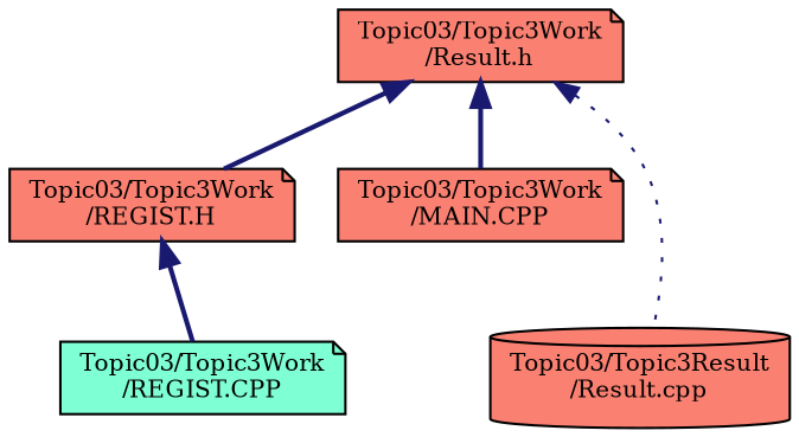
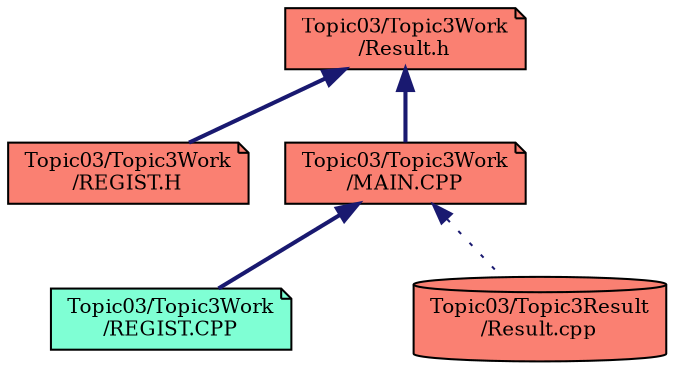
  digraph {
    fontname="DejaVu Serif"
    node [color=black fillcolor=salmon fontname="DejaVu Serif" fontsize=10 shape=note style=filled]
    edge [color=midnightblue dir=back fontname="DejaVu Serif" fontsize=10 labelfontname=Helvetica labelfontsize=10 style=bold]
    n1 [fontcolor=black height=0.2 label="Topic03/Topic3Work\l/Result.h" width=0.4]
    n2 [height=0.2 label="Topic03/Topic3Work\l/REGIST.H" width=0.4]
    n3 [height=0.2 label="Topic03/Topic3Work\l/MAIN.CPP" width=0.4]
    n4 [height=0.2 label="Topic03/Topic3Result\l/Result.cpp" shape=cylinder width=0.4]
    n5 [fillcolor=aquamarine height=0.2 label="Topic03/Topic3Work\l/REGIST.CPP" width=0.4]
    n1 -> n2
    n1 -> n3
-   n1 -> n4 [style=dotted]
-   n2 -> n5
+   n3 -> n4 [style=dotted]
+   n3 -> n5
  }
